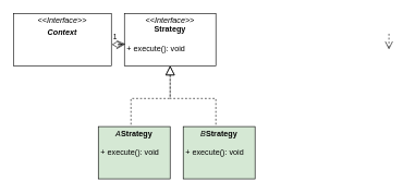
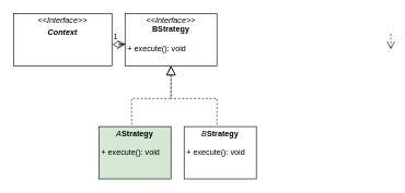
  <mxCell id="0" />
  <mxCell id="1" parent="0" />
  <mxCell id="2" style="edgeStyle=orthogonalEdgeStyle;rounded=0;html=1;dashed=1;labelBackgroundColor=none;startFill=0;endArrow=open;endFill=0;endSize=10;fontFamily=Verdana;fontSize=10;" parent="1" edge="1"><mxGeometry relative="1" as="geometry"><Array as="points" /><mxPoint x="330" y="214" as="sourcePoint" /><mxPoint x="330" y="238" as="targetPoint" /></mxGeometry></mxCell>
  <mxCell id="3" value="&lt;p style=&quot;margin:0px;margin-top:4px;text-align:center;&quot;&gt;&lt;i&gt;&amp;lt;&amp;lt;Interface&amp;gt;&amp;gt;&lt;/i&gt;&lt;/p&gt;&lt;p style=&quot;margin:0px;margin-top:4px;text-align:center;&quot;&gt;&lt;i&gt;&lt;b&gt;Context&lt;/b&gt;&lt;/i&gt;&lt;br&gt;&lt;/p&gt;" style="verticalAlign=top;align=left;overflow=fill;fontSize=12;fontFamily=Helvetica;html=1;rounded=0;shadow=0;comic=0;labelBackgroundColor=none;strokeWidth=1" parent="1" vertex="1"><mxGeometry x="20" y="20" width="150" height="80" as="geometry" /></mxCell>
- <mxCell id="4" value="&lt;p style=&quot;margin:0px;margin-top:4px;text-align:center;&quot;&gt;&lt;i&gt;&amp;lt;&amp;lt;Interface&amp;gt;&amp;gt;&lt;/i&gt;&lt;br&gt;&lt;/p&gt;&lt;div style=&quot;text-align: center;&quot;&gt;&lt;b&gt;Strategy&lt;/b&gt;&lt;/div&gt;&lt;p style=&quot;margin:0px;margin-left:4px;&quot;&gt;&lt;br&gt;&lt;/p&gt;&lt;p style=&quot;margin:0px;margin-left:4px;&quot;&gt;&lt;/p&gt;&lt;p style=&quot;margin:0px;margin-left:4px;&quot;&gt;+ execute(): void&lt;/p&gt;" style="verticalAlign=top;align=left;overflow=fill;fontSize=12;fontFamily=Helvetica;html=1;rounded=0;shadow=0;comic=0;labelBackgroundColor=none;strokeWidth=1" vertex="1" parent="1"><mxGeometry x="190" y="20" width="140" height="80" as="geometry" /></mxCell>
+ <mxCell id="4" value="&lt;p style=&quot;margin:0px;margin-top:4px;text-align:center;&quot;&gt;&lt;i&gt;&amp;lt;&amp;lt;Interface&amp;gt;&amp;gt;&lt;/i&gt;&lt;br&gt;&lt;/p&gt;&lt;div style=&quot;text-align: center;&quot;&gt;&lt;b&gt;BStrategy&lt;/b&gt;&lt;/div&gt;&lt;p style=&quot;margin:0px;margin-left:4px;&quot;&gt;&lt;br&gt;&lt;/p&gt;&lt;p style=&quot;margin:0px;margin-left:4px;&quot;&gt;&lt;/p&gt;&lt;p style=&quot;margin:0px;margin-left:4px;&quot;&gt;+ execute(): void&lt;/p&gt;" style="verticalAlign=top;align=left;overflow=fill;fontSize=12;fontFamily=Helvetica;html=1;rounded=0;shadow=0;comic=0;labelBackgroundColor=none;strokeWidth=1" vertex="1" parent="1"><mxGeometry x="190" y="20" width="140" height="80" as="geometry" /></mxCell>
  <mxCell id="5" value="" style="endArrow=block;dashed=1;endFill=0;endSize=12;html=1;rounded=0;" edge="1" parent="1"><mxGeometry width="160" relative="1" as="geometry"><mxPoint x="200" y="190" as="sourcePoint" /><mxPoint x="260" y="100" as="targetPoint" /><Array as="points"><mxPoint x="200" y="150" /><mxPoint x="260" y="150" /></Array></mxGeometry></mxCell>
  <mxCell id="6" value="" style="endArrow=block;dashed=1;endFill=0;endSize=12;html=1;rounded=0;entryX=0.5;entryY=1;entryDx=0;entryDy=0;" edge="1" parent="1" target="4"><mxGeometry width="160" relative="1" as="geometry"><mxPoint x="330" y="190" as="sourcePoint" /><mxPoint x="255" y="120" as="targetPoint" /><Array as="points"><mxPoint x="330" y="150" /><mxPoint x="260" y="150" /></Array></mxGeometry></mxCell>
  <mxCell id="7" style="edgeStyle=orthogonalEdgeStyle;rounded=0;html=1;dashed=1;labelBackgroundColor=none;startFill=0;endArrow=open;endFill=0;endSize=10;fontFamily=Verdana;fontSize=10;" edge="1" parent="1"><mxGeometry relative="1" as="geometry"><Array as="points" /><mxPoint x="595" y="51" as="sourcePoint" /><mxPoint x="595" y="75" as="targetPoint" /></mxGeometry></mxCell>
  <mxCell id="8" value="1" style="endArrow=open;html=1;endSize=12;startArrow=diamondThin;startSize=14;startFill=0;edgeStyle=orthogonalEdgeStyle;align=left;verticalAlign=bottom;rounded=0;entryX=0.011;entryY=0.586;entryDx=0;entryDy=0;entryPerimeter=0;exitX=1.005;exitY=0.594;exitDx=0;exitDy=0;exitPerimeter=0;" edge="1" parent="1" source="3" target="4"><mxGeometry x="-1" y="3" relative="1" as="geometry"><mxPoint x="120" y="51" as="sourcePoint" /><mxPoint x="250" y="50" as="targetPoint" /></mxGeometry></mxCell>
  <mxCell id="9" value="&lt;p style=&quot;margin:0px;margin-top:4px;text-align:center;&quot;&gt;&lt;span style=&quot;background-color: initial;&quot;&gt;&lt;i&gt;A&lt;/i&gt;&lt;/span&gt;&lt;b style=&quot;background-color: initial;&quot;&gt;Strategy&lt;/b&gt;&lt;br&gt;&lt;/p&gt;&lt;p style=&quot;margin:0px;margin-left:4px;&quot;&gt;&lt;br&gt;&lt;/p&gt;&lt;p style=&quot;margin:0px;margin-left:4px;&quot;&gt;&lt;/p&gt;&lt;p style=&quot;margin:0px;margin-left:4px;&quot;&gt;+ execute(): void&lt;/p&gt;" style="verticalAlign=top;align=left;overflow=fill;fontSize=12;fontFamily=Helvetica;html=1;rounded=0;shadow=0;comic=0;labelBackgroundColor=none;strokeWidth=1;fillColor=#d5e8d4;" vertex="1" parent="1"><mxGeometry x="150" y="193" width="110" height="80" as="geometry" /></mxCell>
- <mxCell id="10" value="&lt;p style=&quot;margin:0px;margin-top:4px;text-align:center;&quot;&gt;&lt;span style=&quot;background-color: initial;&quot;&gt;&lt;i&gt;B&lt;/i&gt;&lt;/span&gt;&lt;b style=&quot;background-color: initial;&quot;&gt;Strategy&lt;/b&gt;&lt;br&gt;&lt;/p&gt;&lt;p style=&quot;margin:0px;margin-left:4px;&quot;&gt;&lt;br&gt;&lt;/p&gt;&lt;p style=&quot;margin:0px;margin-left:4px;&quot;&gt;&lt;/p&gt;&lt;p style=&quot;margin:0px;margin-left:4px;&quot;&gt;+ execute(): void&lt;/p&gt;" style="verticalAlign=top;align=left;overflow=fill;fontSize=12;fontFamily=Helvetica;html=1;rounded=0;shadow=0;comic=0;labelBackgroundColor=none;strokeWidth=1;fillColor=#d5e8d4;" vertex="1" parent="1"><mxGeometry x="280" y="193" width="110" height="80" as="geometry" /></mxCell>
+ <mxCell id="10" value="&lt;p style=&quot;margin:0px;margin-top:4px;text-align:center;&quot;&gt;&lt;span style=&quot;background-color: initial;&quot;&gt;&lt;i&gt;B&lt;/i&gt;&lt;/span&gt;&lt;b style=&quot;background-color: initial;&quot;&gt;Strategy&lt;/b&gt;&lt;br&gt;&lt;/p&gt;&lt;p style=&quot;margin:0px;margin-left:4px;&quot;&gt;&lt;br&gt;&lt;/p&gt;&lt;p style=&quot;margin:0px;margin-left:4px;&quot;&gt;&lt;/p&gt;&lt;p style=&quot;margin:0px;margin-left:4px;&quot;&gt;+ execute(): void&lt;/p&gt;" style="verticalAlign=top;align=left;overflow=fill;fontSize=12;fontFamily=Helvetica;html=1;rounded=0;shadow=0;comic=0;labelBackgroundColor=none;strokeWidth=1" vertex="1" parent="1"><mxGeometry x="280" y="193" width="110" height="80" as="geometry" /></mxCell>
